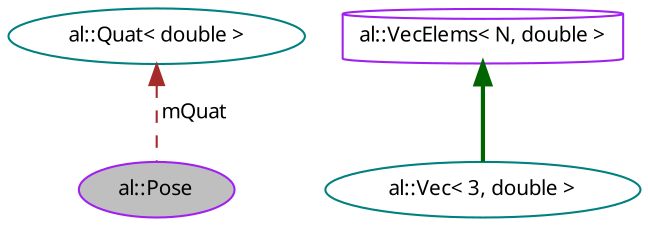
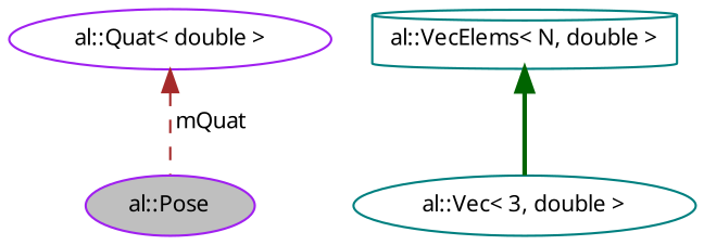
  digraph {
    node [color=purple fontname="FreeSans.ttf" fontsize=10 shape=ellipse]
    edge [dir=back fontname="FreeSans.ttf" fontsize=10 labelfontname="FreeSans.ttf" labelfontsize=10]
    n1 [fillcolor=grey75 fontcolor=black height=0.2 label="al::Pose" style=filled width=0.4]
    n2 [color=teal height=0.2 label="al::Vec\< 3, double \>" width=0.4]
-   n3 [height=0.2 label="al::VecElems\< N, double \>" shape=cylinder width=0.4]
-   n4 [color=teal height=0.2 label="al::Quat\< double \>" width=0.4]
+   n3 [color=teal height=0.2 label="al::VecElems\< N, double \>" shape=cylinder width=0.4]
+   n4 [height=0.2 label="al::Quat\< double \>" width=0.4]
    n3 -> n2 [color=darkgreen style=bold]
    n4 -> n1 [color=brown label=" mQuat" style=dashed]
  }
